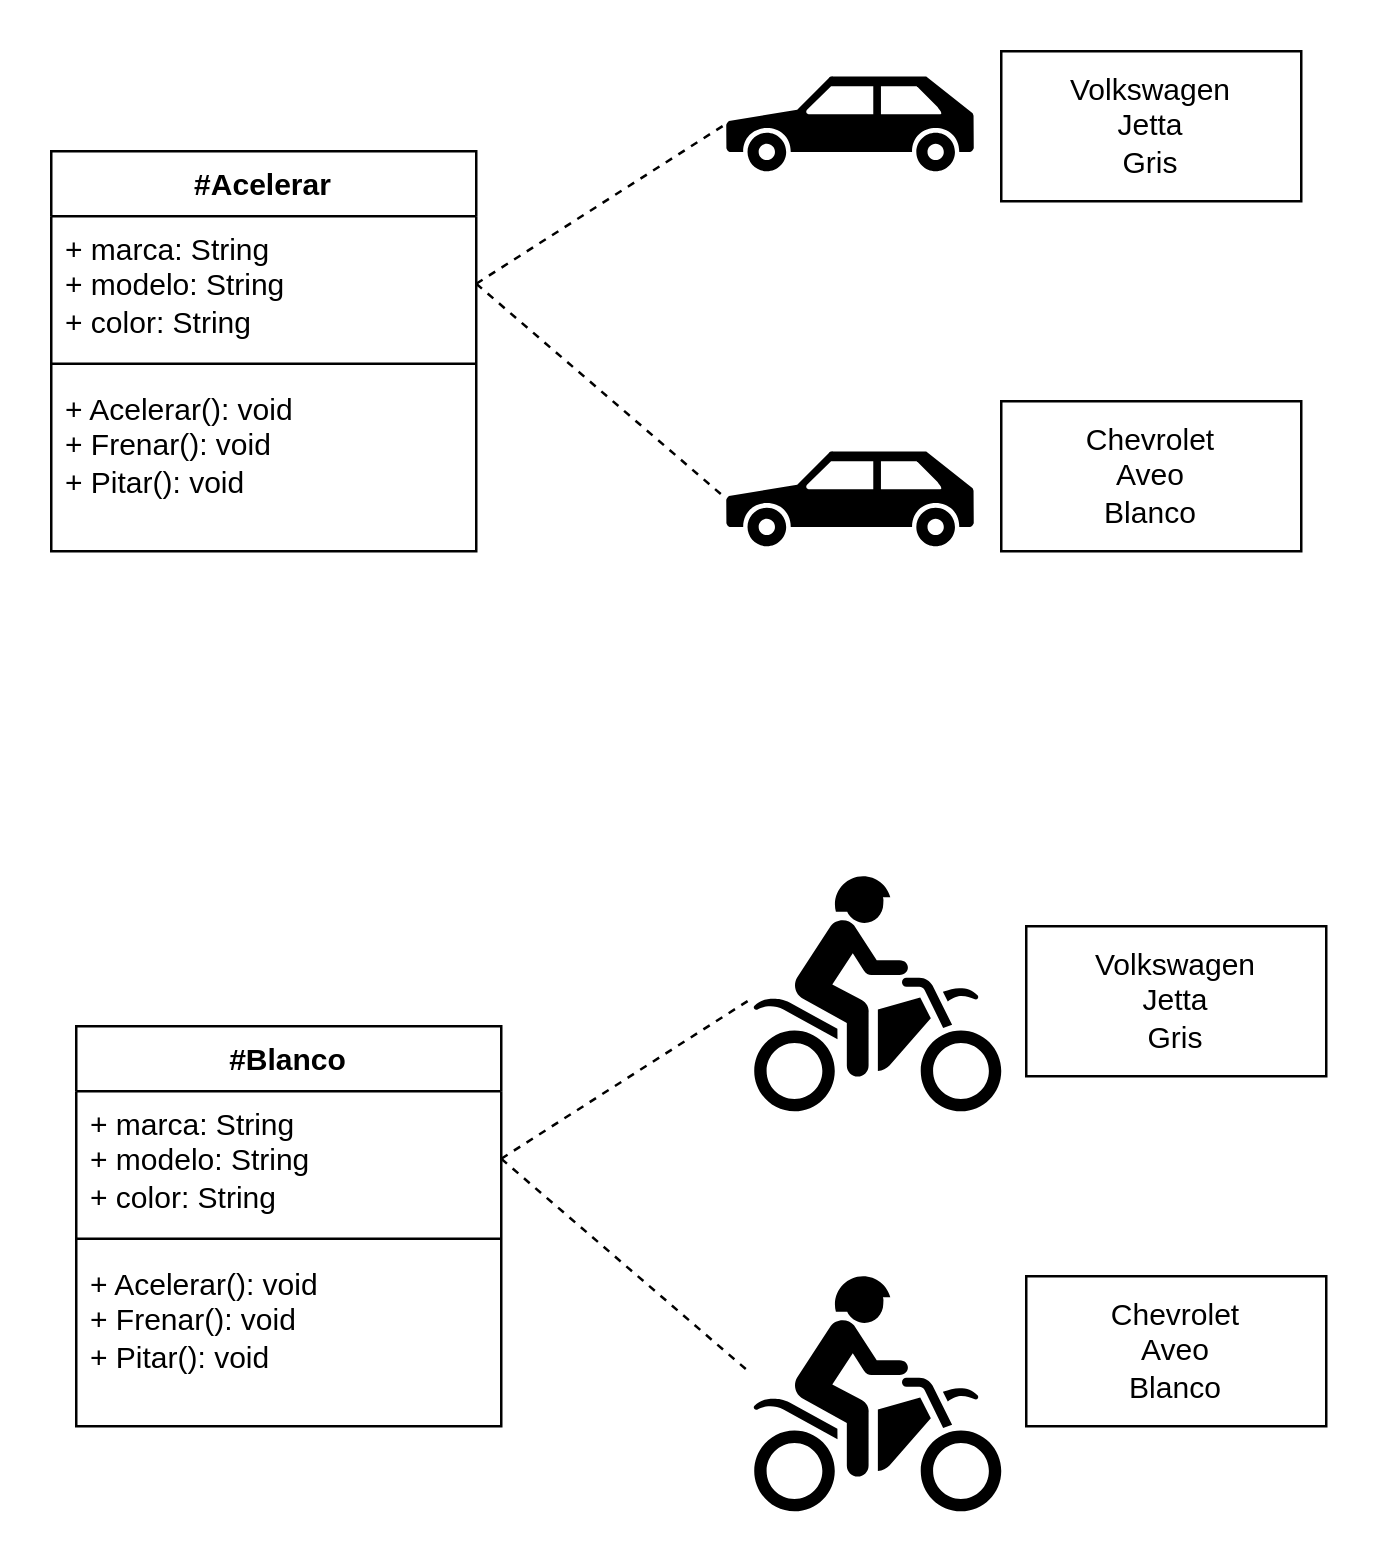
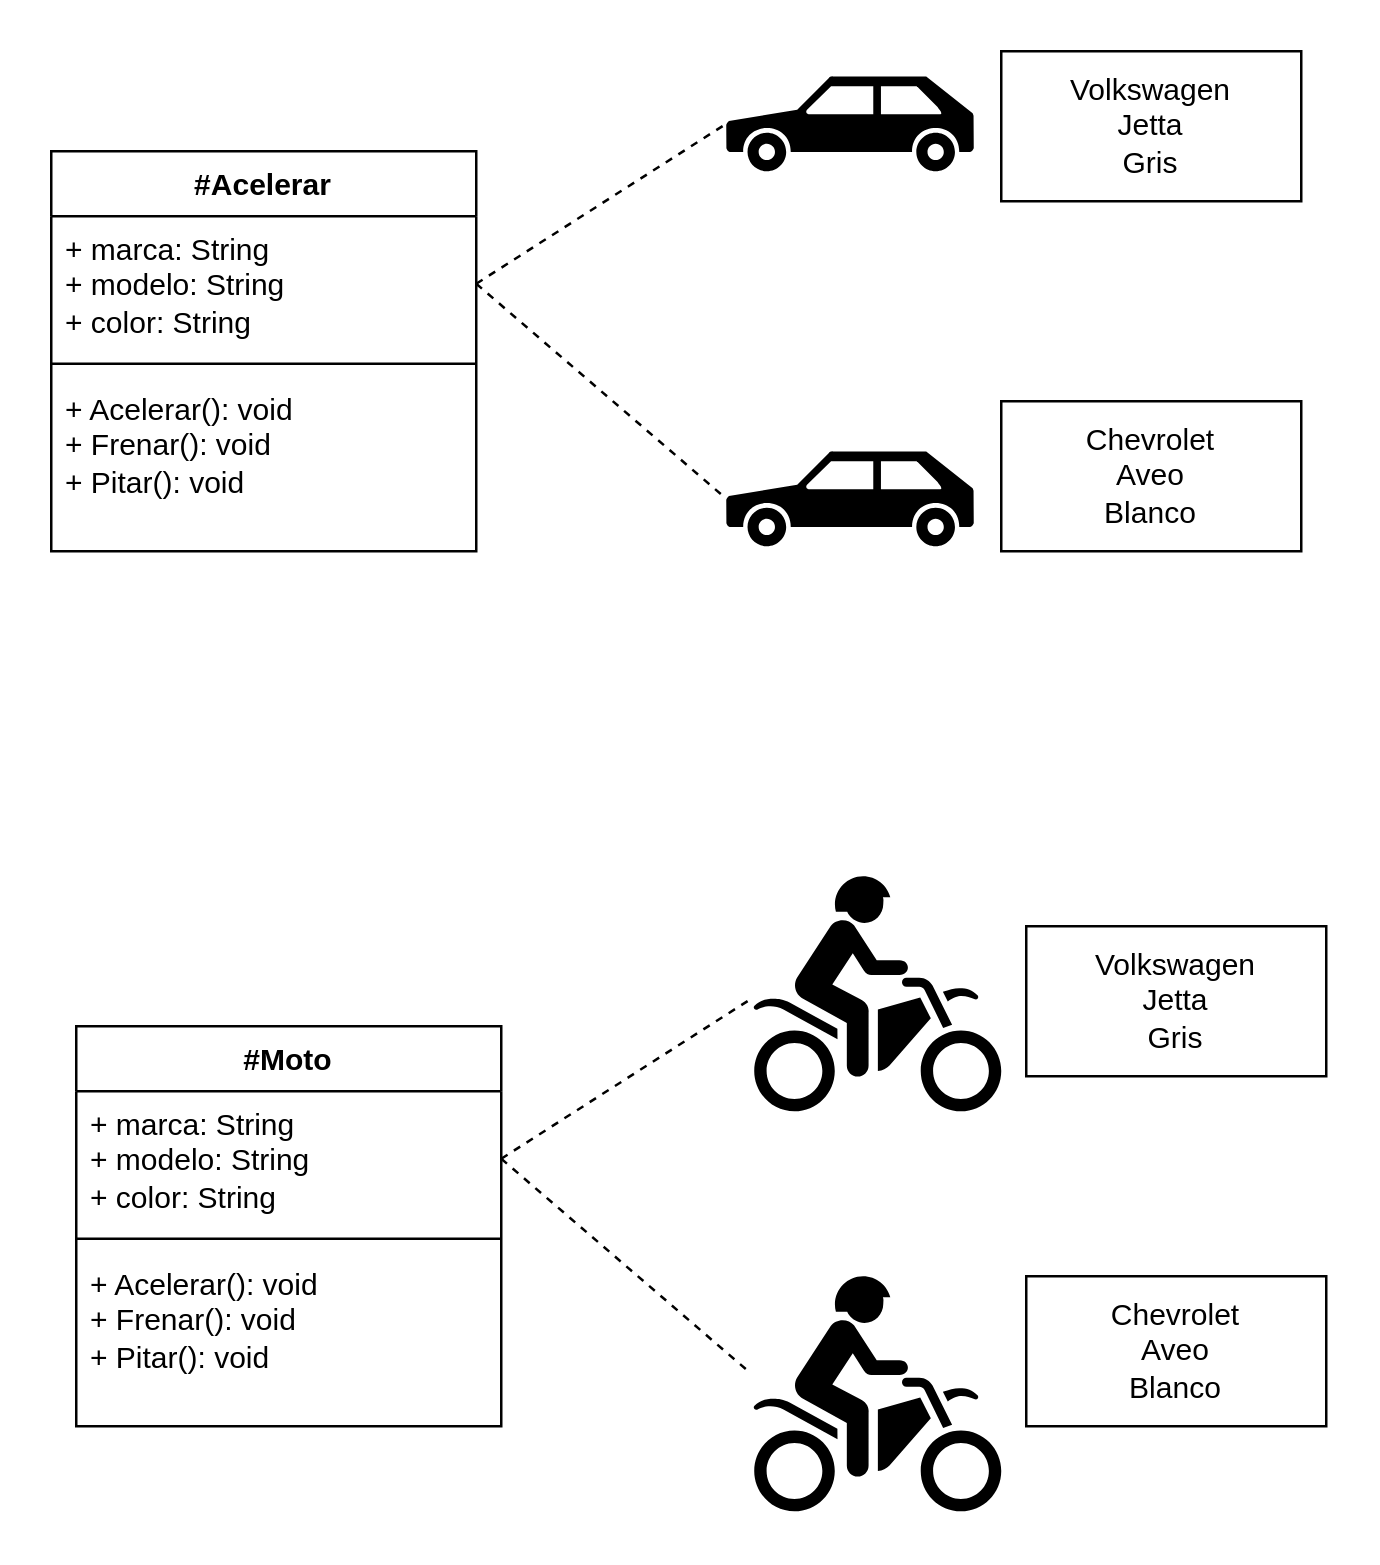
  <mxCell id="0" />
  <mxCell id="1" parent="0" />
  <mxCell id="2" value="#Acelerar" style="swimlane;fontStyle=1;align=center;verticalAlign=top;childLayout=stackLayout;horizontal=1;startSize=26;horizontalStack=0;resizeParent=1;resizeParentMax=0;resizeLast=0;collapsible=1;marginBottom=0;whiteSpace=wrap;html=1;" parent="1" vertex="1"><mxGeometry x="20" y="60" width="170" height="160" as="geometry"><mxRectangle x="30" y="130" width="230" height="30" as="alternateBounds" /></mxGeometry></mxCell>
  <mxCell id="3" value="+ marca: String&lt;div&gt;&lt;span style=&quot;color: rgb(0, 0, 0);&quot;&gt;+ modelo: String&lt;/span&gt;&lt;/div&gt;&lt;div&gt;&lt;span style=&quot;color: rgb(0, 0, 0);&quot;&gt;+ color: String&lt;/span&gt;&lt;span style=&quot;color: rgb(0, 0, 0);&quot;&gt;&lt;/span&gt;&lt;/div&gt;" style="text;strokeColor=none;fillColor=none;align=left;verticalAlign=top;spacingLeft=4;spacingRight=4;overflow=hidden;rotatable=0;points=[[0,0.5],[1,0.5]];portConstraint=eastwest;whiteSpace=wrap;html=1;" parent="2" vertex="1"><mxGeometry y="26" width="170" height="54" as="geometry" /></mxCell>
  <mxCell id="4" value="" style="line;strokeWidth=1;fillColor=none;align=left;verticalAlign=middle;spacingTop=-1;spacingLeft=3;spacingRight=3;rotatable=0;labelPosition=right;points=[];portConstraint=eastwest;strokeColor=inherit;" parent="2" vertex="1"><mxGeometry y="80" width="170" height="10" as="geometry" /></mxCell>
  <mxCell id="5" value="+ Acelerar(): void&lt;div&gt;+ Frenar(): void&lt;div&gt;+ Pitar(): void&lt;/div&gt;&lt;/div&gt;" style="text;strokeColor=none;fillColor=none;align=left;verticalAlign=top;spacingLeft=4;spacingRight=4;overflow=hidden;rotatable=0;points=[[0,0.5],[1,0.5]];portConstraint=eastwest;whiteSpace=wrap;html=1;" parent="2" vertex="1"><mxGeometry y="90" width="170" height="70" as="geometry" /></mxCell>
  <mxCell id="6" value="" style="endArrow=none;dashed=1;html=1;exitX=1;exitY=0.5;exitDx=0;exitDy=0;entryX=0;entryY=0.5;entryDx=0;entryDy=0;entryPerimeter=0;" parent="1" source="3" edge="1" target="8"><mxGeometry width="50" height="50" relative="1" as="geometry"><mxPoint x="410" y="170" as="sourcePoint" /><mxPoint x="280" y="60" as="targetPoint" /></mxGeometry></mxCell>
  <mxCell id="7" value="" style="endArrow=none;dashed=1;html=1;exitX=1;exitY=0.5;exitDx=0;exitDy=0;entryX=0;entryY=0.5;entryDx=0;entryDy=0;entryPerimeter=0;" parent="1" source="3" target="9" edge="1"><mxGeometry width="50" height="50" relative="1" as="geometry"><mxPoint x="200" y="123" as="sourcePoint" /><mxPoint x="281" y="192" as="targetPoint" /></mxGeometry></mxCell>
  <mxCell id="8" value="" style="shape=mxgraph.signs.transportation.car_3;html=1;pointerEvents=1;fillColor=#000000;strokeColor=none;verticalLabelPosition=bottom;verticalAlign=top;align=center;" vertex="1" parent="1"><mxGeometry x="290" y="30" width="99" height="38" as="geometry" /></mxCell>
  <mxCell id="9" value="" style="shape=mxgraph.signs.transportation.car_3;html=1;pointerEvents=1;fillColor=#000000;strokeColor=none;verticalLabelPosition=bottom;verticalAlign=top;align=center;" vertex="1" parent="1"><mxGeometry x="290" y="180" width="99" height="38" as="geometry" /></mxCell>
  <mxCell id="10" value="Volkswagen&lt;div&gt;Jetta&lt;/div&gt;&lt;div&gt;Gris&lt;/div&gt;" style="rounded=0;whiteSpace=wrap;html=1;" vertex="1" parent="1"><mxGeometry x="400" y="20" width="120" height="60" as="geometry" /></mxCell>
  <mxCell id="11" value="Chevrolet&lt;br&gt;&lt;div&gt;Aveo&lt;/div&gt;&lt;div&gt;Blanco&lt;/div&gt;" style="rounded=0;whiteSpace=wrap;html=1;" vertex="1" parent="1"><mxGeometry x="400" y="160" width="120" height="60" as="geometry" /></mxCell>
- <mxCell id="12" value="#Blanco" style="swimlane;fontStyle=1;align=center;verticalAlign=top;childLayout=stackLayout;horizontal=1;startSize=26;horizontalStack=0;resizeParent=1;resizeParentMax=0;resizeLast=0;collapsible=1;marginBottom=0;whiteSpace=wrap;html=1;" vertex="1" parent="1"><mxGeometry x="30" y="410" width="170" height="160" as="geometry"><mxRectangle x="30" y="130" width="230" height="30" as="alternateBounds" /></mxGeometry></mxCell>
+ <mxCell id="12" value="#Moto" style="swimlane;fontStyle=1;align=center;verticalAlign=top;childLayout=stackLayout;horizontal=1;startSize=26;horizontalStack=0;resizeParent=1;resizeParentMax=0;resizeLast=0;collapsible=1;marginBottom=0;whiteSpace=wrap;html=1;" vertex="1" parent="1"><mxGeometry x="30" y="410" width="170" height="160" as="geometry"><mxRectangle x="30" y="130" width="230" height="30" as="alternateBounds" /></mxGeometry></mxCell>
  <mxCell id="13" value="+ marca: String&lt;div&gt;&lt;span style=&quot;color: rgb(0, 0, 0);&quot;&gt;+ modelo: String&lt;/span&gt;&lt;/div&gt;&lt;div&gt;&lt;span style=&quot;color: rgb(0, 0, 0);&quot;&gt;+ color: String&lt;/span&gt;&lt;span style=&quot;color: rgb(0, 0, 0);&quot;&gt;&lt;/span&gt;&lt;/div&gt;" style="text;strokeColor=none;fillColor=none;align=left;verticalAlign=top;spacingLeft=4;spacingRight=4;overflow=hidden;rotatable=0;points=[[0,0.5],[1,0.5]];portConstraint=eastwest;whiteSpace=wrap;html=1;" vertex="1" parent="12"><mxGeometry y="26" width="170" height="54" as="geometry" /></mxCell>
  <mxCell id="14" value="" style="line;strokeWidth=1;fillColor=none;align=left;verticalAlign=middle;spacingTop=-1;spacingLeft=3;spacingRight=3;rotatable=0;labelPosition=right;points=[];portConstraint=eastwest;strokeColor=inherit;" vertex="1" parent="12"><mxGeometry y="80" width="170" height="10" as="geometry" /></mxCell>
  <mxCell id="15" value="+ Acelerar(): void&lt;div&gt;+ Frenar(): void&lt;div&gt;+ Pitar(): void&lt;/div&gt;&lt;/div&gt;" style="text;strokeColor=none;fillColor=none;align=left;verticalAlign=top;spacingLeft=4;spacingRight=4;overflow=hidden;rotatable=0;points=[[0,0.5],[1,0.5]];portConstraint=eastwest;whiteSpace=wrap;html=1;" vertex="1" parent="12"><mxGeometry y="90" width="170" height="70" as="geometry" /></mxCell>
  <mxCell id="16" value="" style="endArrow=none;dashed=1;html=1;exitX=1;exitY=0.5;exitDx=0;exitDy=0;entryX=0;entryY=0.5;entryDx=0;entryDy=0;entryPerimeter=0;" edge="1" parent="1" source="13"><mxGeometry width="50" height="50" relative="1" as="geometry"><mxPoint x="420" y="520" as="sourcePoint" /><mxPoint x="300" y="399" as="targetPoint" /></mxGeometry></mxCell>
  <mxCell id="17" value="" style="endArrow=none;dashed=1;html=1;exitX=1;exitY=0.5;exitDx=0;exitDy=0;entryX=0;entryY=0.5;entryDx=0;entryDy=0;entryPerimeter=0;" edge="1" parent="1" source="13"><mxGeometry width="50" height="50" relative="1" as="geometry"><mxPoint x="210" y="473" as="sourcePoint" /><mxPoint x="300" y="549" as="targetPoint" /></mxGeometry></mxCell>
  <mxCell id="18" value="Volkswagen&lt;div&gt;Jetta&lt;/div&gt;&lt;div&gt;Gris&lt;/div&gt;" style="rounded=0;whiteSpace=wrap;html=1;" vertex="1" parent="1"><mxGeometry x="410" y="370" width="120" height="60" as="geometry" /></mxCell>
  <mxCell id="19" value="Chevrolet&lt;br&gt;&lt;div&gt;Aveo&lt;/div&gt;&lt;div&gt;Blanco&lt;/div&gt;" style="rounded=0;whiteSpace=wrap;html=1;" vertex="1" parent="1"><mxGeometry x="410" y="510" width="120" height="60" as="geometry" /></mxCell>
  <mxCell id="20" value="" style="shape=mxgraph.signs.sports.dirt_bike;html=1;pointerEvents=1;fillColor=#000000;strokeColor=none;verticalLabelPosition=bottom;verticalAlign=top;align=center;" vertex="1" parent="1"><mxGeometry x="301" y="350" width="99" height="94" as="geometry" /></mxCell>
  <mxCell id="21" value="" style="shape=mxgraph.signs.sports.dirt_bike;html=1;pointerEvents=1;fillColor=#000000;strokeColor=none;verticalLabelPosition=bottom;verticalAlign=top;align=center;" vertex="1" parent="1"><mxGeometry x="301" y="510" width="99" height="94" as="geometry" /></mxCell>
